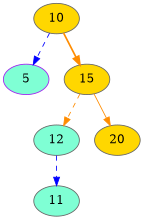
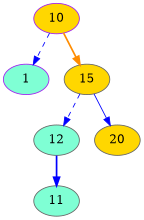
  digraph {
    node [color=gray40 fillcolor=gold fontcolor=black shape=ellipse style=filled weight=1]
    edge [color=blue style=dashed weight=1]
-   n1 [label=10]
-   n2 [color=purple fillcolor=aquamarine label=5]
+   n1 [color=purple label=10]
+   n2 [color=purple fillcolor=aquamarine label=1]
    n3 [label=15]
    n4 [fillcolor=aquamarine label=12]
    n5 [label=20]
    n6 [fillcolor=aquamarine label=11]
    n1 -> n2
    n1 -> n3 [color=darkorange style=bold]
-   n3 -> n4 [color=darkorange]
-   n3 -> n5 [color=darkorange style=solid]
-   n4 -> n6
+   n3 -> n4
+   n3 -> n5 [style=solid]
+   n4 -> n6 [style=bold]
  }
